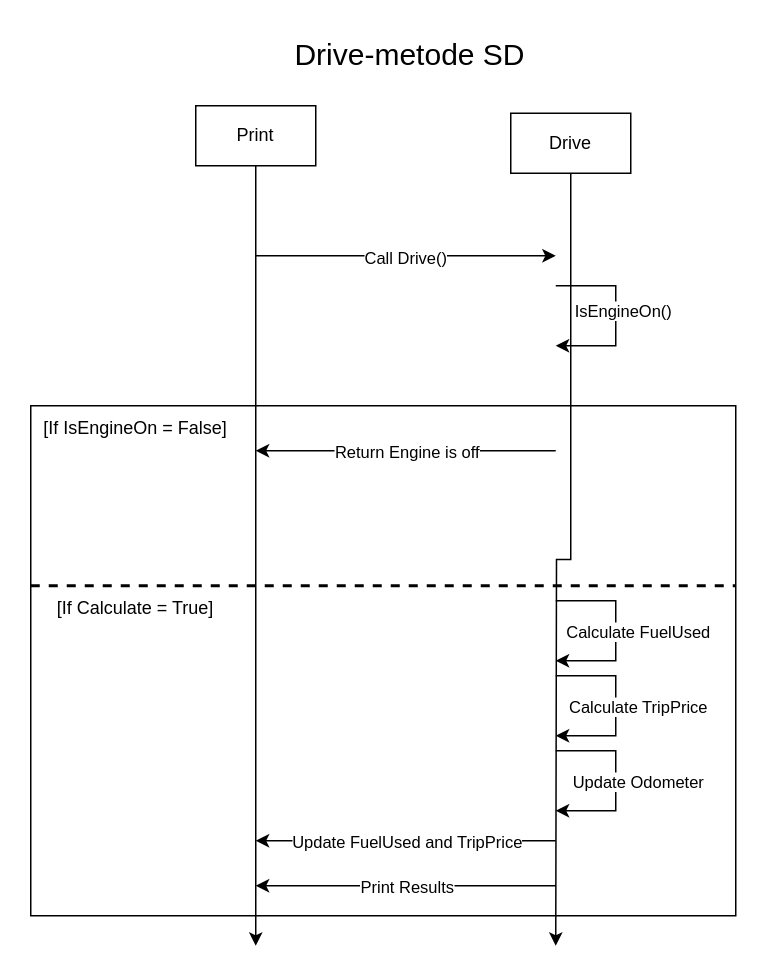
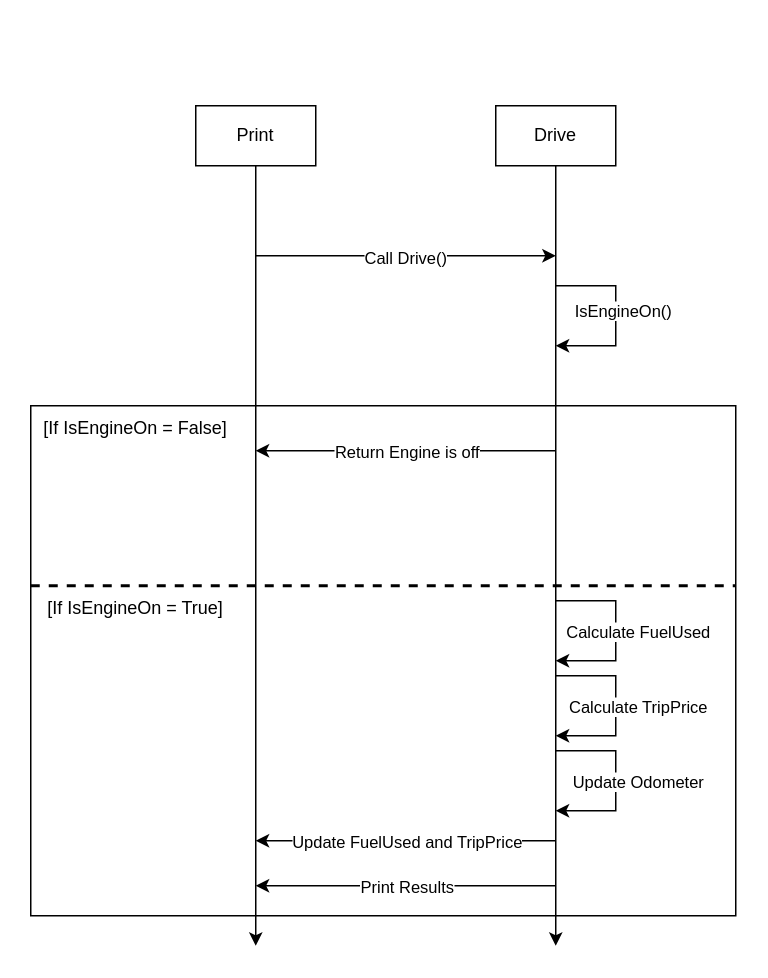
  <mxCell id="0" />
  <mxCell id="1" parent="0" />
  <mxCell id="2" value="" style="rounded=0;whiteSpace=wrap;html=1;" vertex="1" parent="1"><mxGeometry x="20" y="270" width="470" height="340" as="geometry" /></mxCell>
- <mxCell id="3" value="&lt;font style=&quot;font-size: 20px;&quot;&gt;Drive-metode SD&lt;/font&gt;" style="text;html=1;align=center;verticalAlign=middle;whiteSpace=wrap;rounded=0;" vertex="1" parent="1"><mxGeometry x="190" y="20" width="166" height="30" as="geometry" /></mxCell>
  <mxCell id="4" style="edgeStyle=orthogonalEdgeStyle;rounded=0;orthogonalLoop=1;jettySize=auto;html=1;exitX=0.5;exitY=1;exitDx=0;exitDy=0;" edge="1" parent="1" source="5"><mxGeometry relative="1" as="geometry"><mxPoint x="170" y="630" as="targetPoint" /></mxGeometry></mxCell>
  <mxCell id="5" value="Print" style="rounded=0;whiteSpace=wrap;html=1;" vertex="1" parent="1"><mxGeometry x="130" y="70" width="80" height="40" as="geometry" /></mxCell>
  <mxCell id="6" style="edgeStyle=orthogonalEdgeStyle;rounded=0;orthogonalLoop=1;jettySize=auto;html=1;exitX=0.5;exitY=1;exitDx=0;exitDy=0;" edge="1" parent="1" source="7"><mxGeometry relative="1" as="geometry"><mxPoint x="370" y="630" as="targetPoint" /></mxGeometry></mxCell>
- <mxCell id="7" value="Drive" style="rounded=0;whiteSpace=wrap;html=1;" vertex="1" parent="1"><mxGeometry x="340" y="75" width="80" height="40" as="geometry" /></mxCell>
+ <mxCell id="7" value="Drive" style="rounded=0;whiteSpace=wrap;html=1;" vertex="1" parent="1"><mxGeometry x="330" y="70" width="80" height="40" as="geometry" /></mxCell>
  <mxCell id="8" value="" style="endArrow=classic;html=1;rounded=0;" edge="1" parent="1"><mxGeometry width="50" height="50" relative="1" as="geometry"><mxPoint x="170" y="170" as="sourcePoint" /><mxPoint x="370" y="170" as="targetPoint" /></mxGeometry></mxCell>
  <mxCell id="9" value="Call Drive()" style="edgeLabel;html=1;align=center;verticalAlign=middle;resizable=0;points=[];" vertex="1" connectable="0" parent="8"><mxGeometry x="-0.01" y="-1" relative="1" as="geometry"><mxPoint as="offset" /></mxGeometry></mxCell>
  <mxCell id="10" value="" style="endArrow=classic;html=1;rounded=0;" edge="1" parent="1"><mxGeometry width="50" height="50" relative="1" as="geometry"><mxPoint x="370" y="190" as="sourcePoint" /><mxPoint x="370" y="230" as="targetPoint" /><Array as="points"><mxPoint x="410" y="190" /><mxPoint x="410" y="230" /></Array></mxGeometry></mxCell>
  <mxCell id="11" value="IsEngineOn()" style="edgeLabel;html=1;align=center;verticalAlign=middle;resizable=0;points=[];" vertex="1" connectable="0" parent="10"><mxGeometry x="-0.067" y="4" relative="1" as="geometry"><mxPoint as="offset" /></mxGeometry></mxCell>
  <mxCell id="12" style="rounded=0;orthogonalLoop=1;jettySize=auto;html=1;exitX=0;exitY=0.5;exitDx=0;exitDy=0;entryX=1;entryY=0.5;entryDx=0;entryDy=0;endArrow=none;startFill=0;dashed=1;endSize=6;strokeWidth=2;" edge="1" parent="1"><mxGeometry relative="1" as="geometry"><mxPoint x="20" y="390" as="sourcePoint" /><mxPoint x="490" y="390" as="targetPoint" /></mxGeometry></mxCell>
  <mxCell id="13" value="[If IsEngineOn = False]" style="text;html=1;align=center;verticalAlign=middle;whiteSpace=wrap;rounded=0;" vertex="1" parent="1"><mxGeometry x="20" y="270" width="140" height="30" as="geometry" /></mxCell>
  <mxCell id="14" value="" style="endArrow=classic;html=1;rounded=0;" edge="1" parent="1"><mxGeometry width="50" height="50" relative="1" as="geometry"><mxPoint x="370" y="300" as="sourcePoint" /><mxPoint x="170" y="300" as="targetPoint" /></mxGeometry></mxCell>
  <mxCell id="15" value="Return Engine is off" style="edgeLabel;html=1;align=center;verticalAlign=middle;resizable=0;points=[];" vertex="1" connectable="0" parent="14"><mxGeometry x="0.09" relative="1" as="geometry"><mxPoint x="9" as="offset" /></mxGeometry></mxCell>
- <mxCell id="16" value="[If Calculate = True]" style="text;html=1;align=center;verticalAlign=middle;whiteSpace=wrap;rounded=0;" vertex="1" parent="1"><mxGeometry x="20" y="390" width="140" height="30" as="geometry" /></mxCell>
+ <mxCell id="16" value="[If IsEngineOn = True]" style="text;html=1;align=center;verticalAlign=middle;whiteSpace=wrap;rounded=0;" vertex="1" parent="1"><mxGeometry x="20" y="390" width="140" height="30" as="geometry" /></mxCell>
  <mxCell id="17" value="" style="endArrow=classic;html=1;rounded=0;" edge="1" parent="1"><mxGeometry width="50" height="50" relative="1" as="geometry"><mxPoint x="370" y="400" as="sourcePoint" /><mxPoint x="370" y="440" as="targetPoint" /><Array as="points"><mxPoint x="410" y="400" /><mxPoint x="410" y="440" /></Array></mxGeometry></mxCell>
  <mxCell id="18" value="Calculate FuelUsed" style="edgeLabel;html=1;align=center;verticalAlign=middle;resizable=0;points=[];" vertex="1" connectable="0" parent="17"><mxGeometry x="-0.067" y="4" relative="1" as="geometry"><mxPoint x="10" y="4" as="offset" /></mxGeometry></mxCell>
  <mxCell id="19" value="" style="endArrow=classic;html=1;rounded=0;" edge="1" parent="1"><mxGeometry width="50" height="50" relative="1" as="geometry"><mxPoint x="370" y="450" as="sourcePoint" /><mxPoint x="370" y="490" as="targetPoint" /><Array as="points"><mxPoint x="410" y="450" /><mxPoint x="410" y="490" /></Array></mxGeometry></mxCell>
  <mxCell id="20" value="Calculate TripPrice" style="edgeLabel;html=1;align=center;verticalAlign=middle;resizable=0;points=[];" vertex="1" connectable="0" parent="19"><mxGeometry x="-0.067" y="4" relative="1" as="geometry"><mxPoint x="10" y="4" as="offset" /></mxGeometry></mxCell>
  <mxCell id="21" value="" style="endArrow=classic;html=1;rounded=0;" edge="1" parent="1"><mxGeometry width="50" height="50" relative="1" as="geometry"><mxPoint x="370" y="500" as="sourcePoint" /><mxPoint x="370" y="540" as="targetPoint" /><Array as="points"><mxPoint x="410" y="500" /><mxPoint x="410" y="540" /></Array></mxGeometry></mxCell>
  <mxCell id="22" value="Update Odometer" style="edgeLabel;html=1;align=center;verticalAlign=middle;resizable=0;points=[];" vertex="1" connectable="0" parent="21"><mxGeometry x="-0.067" y="4" relative="1" as="geometry"><mxPoint x="10" y="4" as="offset" /></mxGeometry></mxCell>
  <mxCell id="23" value="" style="endArrow=classic;html=1;rounded=0;" edge="1" parent="1"><mxGeometry width="50" height="50" relative="1" as="geometry"><mxPoint x="370" y="560" as="sourcePoint" /><mxPoint x="170" y="560" as="targetPoint" /></mxGeometry></mxCell>
  <mxCell id="24" value="Update FuelUsed and TripPrice" style="edgeLabel;html=1;align=center;verticalAlign=middle;resizable=0;points=[];" vertex="1" connectable="0" parent="23"><mxGeometry x="0.09" relative="1" as="geometry"><mxPoint x="9" as="offset" /></mxGeometry></mxCell>
  <mxCell id="25" value="" style="endArrow=classic;html=1;rounded=0;" edge="1" parent="1"><mxGeometry width="50" height="50" relative="1" as="geometry"><mxPoint x="370" y="590" as="sourcePoint" /><mxPoint x="170" y="590" as="targetPoint" /></mxGeometry></mxCell>
  <mxCell id="26" value="Print Results" style="edgeLabel;html=1;align=center;verticalAlign=middle;resizable=0;points=[];" vertex="1" connectable="0" parent="25"><mxGeometry x="0.09" relative="1" as="geometry"><mxPoint x="9" as="offset" /></mxGeometry></mxCell>
